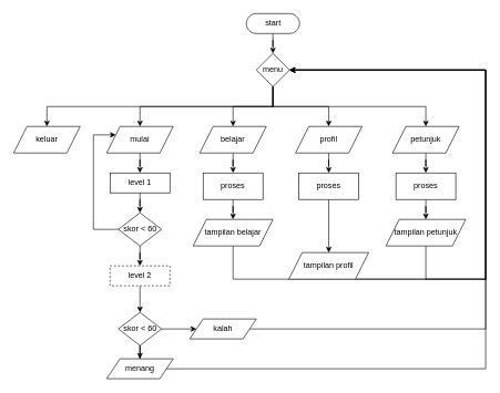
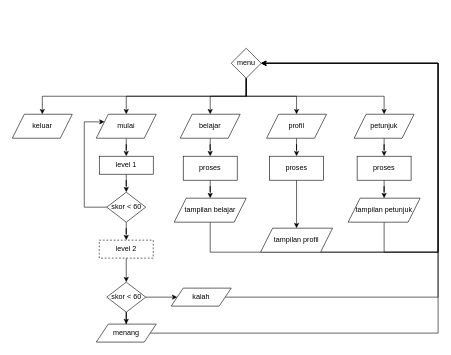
  <mxCell id="0" />
  <mxCell id="1" parent="0" />
  <mxCell id="2" style="edgeStyle=orthogonalEdgeStyle;rounded=0;orthogonalLoop=1;jettySize=auto;html=1;" edge="1" parent="1" source="3" target="19"><mxGeometry relative="1" as="geometry" /></mxCell>
  <mxCell id="3" value="mulai" style="shape=parallelogram;perimeter=parallelogramPerimeter;whiteSpace=wrap;html=1;fixedSize=1;" vertex="1" parent="1"><mxGeometry x="160" y="190" width="100" height="40" as="geometry" /></mxCell>
  <mxCell id="4" style="edgeStyle=orthogonalEdgeStyle;rounded=0;orthogonalLoop=1;jettySize=auto;html=1;entryX=0.5;entryY=0;entryDx=0;entryDy=0;" edge="1" parent="1" source="5" target="21"><mxGeometry relative="1" as="geometry" /></mxCell>
  <mxCell id="5" value="belajar" style="shape=parallelogram;perimeter=parallelogramPerimeter;whiteSpace=wrap;html=1;fixedSize=1;" vertex="1" parent="1"><mxGeometry x="300" y="190" width="100" height="40" as="geometry" /></mxCell>
  <mxCell id="6" style="edgeStyle=orthogonalEdgeStyle;rounded=0;orthogonalLoop=1;jettySize=auto;html=1;entryX=0.5;entryY=0;entryDx=0;entryDy=0;" edge="1" parent="1" source="7" target="29"><mxGeometry relative="1" as="geometry" /></mxCell>
  <mxCell id="7" value="profil" style="shape=parallelogram;perimeter=parallelogramPerimeter;whiteSpace=wrap;html=1;fixedSize=1;" vertex="1" parent="1"><mxGeometry x="444" y="190" width="100" height="40" as="geometry" /></mxCell>
  <mxCell id="8" style="edgeStyle=orthogonalEdgeStyle;rounded=0;orthogonalLoop=1;jettySize=auto;html=1;entryX=0.5;entryY=0;entryDx=0;entryDy=0;" edge="1" parent="1" source="9" target="31"><mxGeometry relative="1" as="geometry" /></mxCell>
  <mxCell id="9" value="petunjuk" style="shape=parallelogram;perimeter=parallelogramPerimeter;whiteSpace=wrap;html=1;fixedSize=1;" vertex="1" parent="1"><mxGeometry x="590" y="190" width="100" height="40" as="geometry" /></mxCell>
  <mxCell id="10" style="edgeStyle=orthogonalEdgeStyle;rounded=0;orthogonalLoop=1;jettySize=auto;html=1;entryX=0.5;entryY=0;entryDx=0;entryDy=0;" edge="1" parent="1" source="15" target="32"><mxGeometry relative="1" as="geometry"><Array as="points"><mxPoint x="410" y="160" /><mxPoint y="160" x="70" /></Array></mxGeometry></mxCell>
  <mxCell id="11" style="edgeStyle=orthogonalEdgeStyle;rounded=0;orthogonalLoop=1;jettySize=auto;html=1;entryX=0.5;entryY=0;entryDx=0;entryDy=0;" edge="1" parent="1" source="15" target="3"><mxGeometry relative="1" as="geometry"><Array as="points"><mxPoint x="410" y="160" /><mxPoint x="210" y="160" /></Array></mxGeometry></mxCell>
  <mxCell id="12" style="edgeStyle=orthogonalEdgeStyle;rounded=0;orthogonalLoop=1;jettySize=auto;html=1;entryX=0.5;entryY=0;entryDx=0;entryDy=0;" edge="1" parent="1" source="15" target="5"><mxGeometry relative="1" as="geometry" /></mxCell>
  <mxCell id="13" style="edgeStyle=orthogonalEdgeStyle;rounded=0;orthogonalLoop=1;jettySize=auto;html=1;entryX=0.5;entryY=0;entryDx=0;entryDy=0;" edge="1" parent="1" source="15" target="7"><mxGeometry relative="1" as="geometry"><Array as="points"><mxPoint x="410" y="160" /><mxPoint x="494" y="160" /></Array></mxGeometry></mxCell>
  <mxCell id="14" style="edgeStyle=orthogonalEdgeStyle;rounded=0;orthogonalLoop=1;jettySize=auto;html=1;entryX=0.5;entryY=0;entryDx=0;entryDy=0;" edge="1" parent="1" source="15" target="9"><mxGeometry relative="1" as="geometry"><Array as="points"><mxPoint x="410" y="160" /><mxPoint x="640" y="160" /></Array></mxGeometry></mxCell>
  <mxCell id="15" value="menu" style="rhombus;whiteSpace=wrap;html=1;" vertex="1" parent="1"><mxGeometry x="385" y="80" width="50" height="50" as="geometry" /></mxCell>
- <mxCell id="16" style="edgeStyle=orthogonalEdgeStyle;rounded=0;orthogonalLoop=1;jettySize=auto;html=1;entryX=0.5;entryY=0;entryDx=0;entryDy=0;" edge="1" parent="1" source="17" target="15"><mxGeometry relative="1" as="geometry" /></mxCell>
- <mxCell id="17" value="start" style="html=1;dashed=0;whitespace=wrap;shape=mxgraph.dfd.start" vertex="1" parent="1"><mxGeometry x="370" y="20" width="80" height="30" as="geometry" /></mxCell>
  <mxCell id="18" style="edgeStyle=orthogonalEdgeStyle;rounded=0;orthogonalLoop=1;jettySize=auto;html=1;entryX=0.5;entryY=0;entryDx=0;entryDy=0;" edge="1" parent="1" source="19" target="35"><mxGeometry relative="1" as="geometry" /></mxCell>
  <mxCell id="19" value="level 1" style="rounded=0;whiteSpace=wrap;html=1;" vertex="1" parent="1"><mxGeometry x="165" y="260" width="90" height="30" as="geometry" /></mxCell>
  <mxCell id="20" style="edgeStyle=orthogonalEdgeStyle;rounded=0;orthogonalLoop=1;jettySize=auto;html=1;entryX=0.5;entryY=0;entryDx=0;entryDy=0;" edge="1" parent="1" source="21" target="23"><mxGeometry relative="1" as="geometry" /></mxCell>
  <mxCell id="21" value="proses" style="rounded=0;whiteSpace=wrap;html=1;" vertex="1" parent="1"><mxGeometry x="305" y="260" width="90" height="40" as="geometry" /></mxCell>
  <mxCell id="22" style="edgeStyle=orthogonalEdgeStyle;rounded=0;orthogonalLoop=1;jettySize=auto;html=1;entryX=1;entryY=0.5;entryDx=0;entryDy=0;" edge="1" parent="1" source="23" target="15"><mxGeometry relative="1" as="geometry"><Array as="points"><mxPoint x="350" y="420" /><mxPoint x="730" y="420" /><mxPoint x="730" y="105" /></Array></mxGeometry></mxCell>
  <mxCell id="23" value="tampilan belajar" style="shape=parallelogram;perimeter=parallelogramPerimeter;whiteSpace=wrap;html=1;fixedSize=1;" vertex="1" parent="1"><mxGeometry x="290" y="330" width="120" height="40" as="geometry" /></mxCell>
  <mxCell id="24" style="edgeStyle=orthogonalEdgeStyle;rounded=0;orthogonalLoop=1;jettySize=auto;html=1;entryX=1;entryY=0.5;entryDx=0;entryDy=0;" edge="1" parent="1" source="25" target="15"><mxGeometry relative="1" as="geometry"><Array as="points"><mxPoint x="494" y="420" /><mxPoint x="730" y="420" /><mxPoint x="730" y="105" /></Array></mxGeometry></mxCell>
  <mxCell id="25" value="tampilan profil" style="shape=parallelogram;perimeter=parallelogramPerimeter;whiteSpace=wrap;html=1;fixedSize=1;" vertex="1" parent="1"><mxGeometry x="434" y="380" width="120" height="40" as="geometry" /></mxCell>
  <mxCell id="26" style="edgeStyle=orthogonalEdgeStyle;rounded=0;orthogonalLoop=1;jettySize=auto;html=1;entryX=1;entryY=0.5;entryDx=0;entryDy=0;" edge="1" parent="1" source="27" target="15"><mxGeometry relative="1" as="geometry"><Array as="points"><mxPoint x="640" y="420" /><mxPoint x="730" y="420" /><mxPoint x="730" y="105" /></Array></mxGeometry></mxCell>
  <mxCell id="27" value="tampilan petunjuk" style="shape=parallelogram;perimeter=parallelogramPerimeter;whiteSpace=wrap;html=1;fixedSize=1;" vertex="1" parent="1"><mxGeometry x="580" y="330" width="120" height="40" as="geometry" /></mxCell>
  <mxCell id="28" style="edgeStyle=orthogonalEdgeStyle;rounded=0;orthogonalLoop=1;jettySize=auto;html=1;entryX=0.5;entryY=0;entryDx=0;entryDy=0;" edge="1" parent="1" source="29" target="25"><mxGeometry relative="1" as="geometry" /></mxCell>
  <mxCell id="29" value="proses" style="rounded=0;whiteSpace=wrap;html=1;" vertex="1" parent="1"><mxGeometry x="449" y="260" width="90" height="40" as="geometry" /></mxCell>
  <mxCell id="30" style="edgeStyle=orthogonalEdgeStyle;rounded=0;orthogonalLoop=1;jettySize=auto;html=1;entryX=0.5;entryY=0;entryDx=0;entryDy=0;" edge="1" parent="1" source="31" target="27"><mxGeometry relative="1" as="geometry" /></mxCell>
  <mxCell id="31" value="proses" style="rounded=0;whiteSpace=wrap;html=1;" vertex="1" parent="1"><mxGeometry x="595" y="260" width="90" height="40" as="geometry" /></mxCell>
  <mxCell id="32" value="keluar" style="shape=parallelogram;perimeter=parallelogramPerimeter;whiteSpace=wrap;html=1;fixedSize=1;" vertex="1" parent="1"><mxGeometry x="20" y="190" width="100" height="40" as="geometry" /></mxCell>
  <mxCell id="33" style="edgeStyle=orthogonalEdgeStyle;rounded=0;orthogonalLoop=1;jettySize=auto;html=1;entryX=0.5;entryY=0;entryDx=0;entryDy=0;" edge="1" parent="1" source="35" target="37"><mxGeometry relative="1" as="geometry" /></mxCell>
  <mxCell id="34" style="edgeStyle=orthogonalEdgeStyle;rounded=0;orthogonalLoop=1;jettySize=auto;html=1;entryX=0;entryY=0.25;entryDx=0;entryDy=0;" edge="1" parent="1" source="35" target="3"><mxGeometry relative="1" as="geometry"><Array as="points"><mxPoint x="140" y="345" /><mxPoint x="140" y="203" /></Array></mxGeometry></mxCell>
  <mxCell id="35" value="skor &amp;lt; 60" style="rhombus;whiteSpace=wrap;html=1;" vertex="1" parent="1"><mxGeometry x="177.5" y="320" width="65" height="50" as="geometry" /></mxCell>
  <mxCell id="36" style="edgeStyle=orthogonalEdgeStyle;rounded=0;orthogonalLoop=1;jettySize=auto;html=1;" edge="1" parent="1" source="37" target="40"><mxGeometry relative="1" as="geometry" /></mxCell>
  <mxCell id="37" value="level 2" style="rounded=0;whiteSpace=wrap;html=1;dashed=1;" vertex="1" parent="1"><mxGeometry x="165" y="400" width="90" height="30" as="geometry" /></mxCell>
  <mxCell id="38" style="edgeStyle=orthogonalEdgeStyle;rounded=0;orthogonalLoop=1;jettySize=auto;html=1;entryX=0.5;entryY=0;entryDx=0;entryDy=0;" edge="1" parent="1" source="40" target="42"><mxGeometry relative="1" as="geometry" /></mxCell>
  <mxCell id="39" style="edgeStyle=orthogonalEdgeStyle;rounded=0;orthogonalLoop=1;jettySize=auto;html=1;entryX=0;entryY=0.5;entryDx=0;entryDy=0;" edge="1" parent="1" source="40" target="44"><mxGeometry relative="1" as="geometry"><mxPoint x="290" y="495" as="targetPoint" /></mxGeometry></mxCell>
  <mxCell id="40" value="skor &amp;lt; 60" style="rhombus;whiteSpace=wrap;html=1;" vertex="1" parent="1"><mxGeometry x="177.5" y="470" width="65" height="50" as="geometry" /></mxCell>
  <mxCell id="41" style="edgeStyle=orthogonalEdgeStyle;rounded=0;orthogonalLoop=1;jettySize=auto;html=1;entryX=1;entryY=0.5;entryDx=0;entryDy=0;" edge="1" parent="1" source="42" target="15"><mxGeometry relative="1" as="geometry"><Array as="points"><mxPoint x="730" y="555" /><mxPoint x="730" y="105" /></Array></mxGeometry></mxCell>
  <mxCell id="42" value="menang" style="shape=parallelogram;perimeter=parallelogramPerimeter;whiteSpace=wrap;html=1;fixedSize=1;" vertex="1" parent="1"><mxGeometry x="160" y="540" width="100" height="30" as="geometry" /></mxCell>
  <mxCell id="43" style="edgeStyle=orthogonalEdgeStyle;rounded=0;orthogonalLoop=1;jettySize=auto;html=1;entryX=1;entryY=0.5;entryDx=0;entryDy=0;" edge="1" parent="1" source="44" target="15"><mxGeometry relative="1" as="geometry"><mxPoint x="670" y="140" as="targetPoint" /><Array as="points"><mxPoint x="730" y="495" /><mxPoint x="730" y="105" /></Array></mxGeometry></mxCell>
  <mxCell id="44" value="kalah" style="shape=parallelogram;perimeter=parallelogramPerimeter;whiteSpace=wrap;html=1;fixedSize=1;" vertex="1" parent="1"><mxGeometry x="285" y="480" width="100" height="30" as="geometry" /></mxCell>
